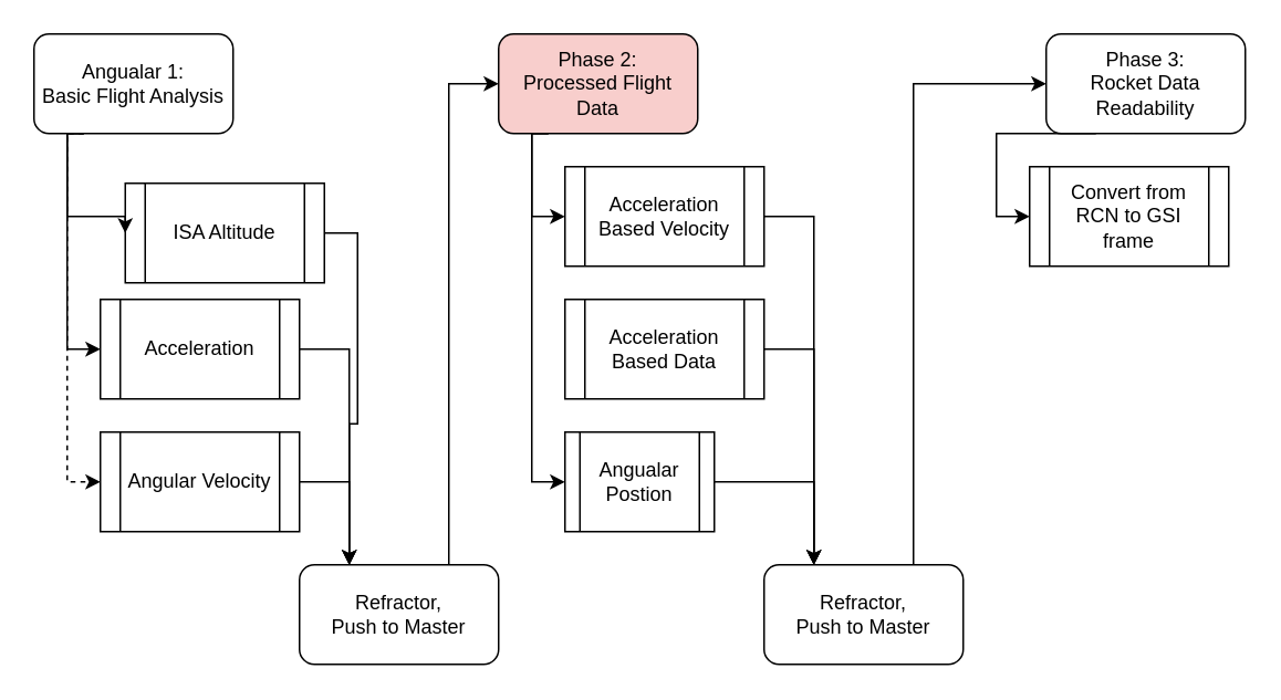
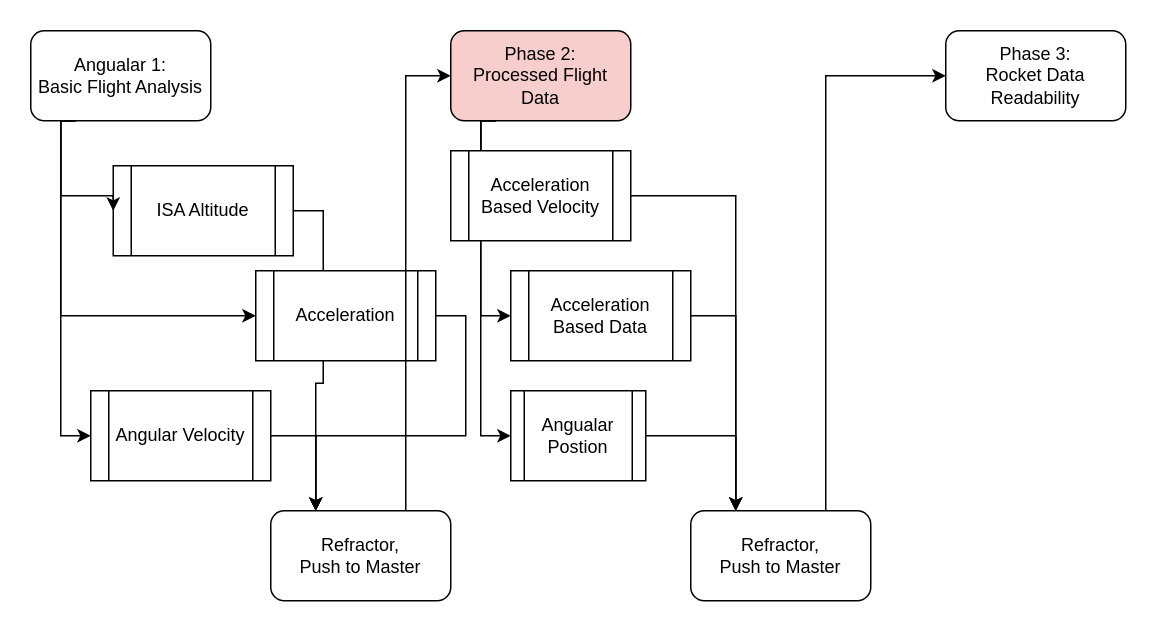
  <mxCell id="0" />
  <mxCell id="1" parent="0" />
  <mxCell id="2" style="edgeStyle=orthogonalEdgeStyle;rounded=0;orthogonalLoop=1;jettySize=auto;html=1;exitX=1;exitY=0.5;exitDx=0;exitDy=0;entryX=0.25;entryY=0;entryDx=0;entryDy=0;" edge="1" parent="1" source="3" target="26"><mxGeometry relative="1" as="geometry" /></mxCell>
  <mxCell id="3" value="ISA Altitude" style="shape=process;whiteSpace=wrap;html=1;backgroundOutline=1;" vertex="1" parent="1"><mxGeometry x="75" y="110" width="120" height="60" as="geometry" /></mxCell>
  <mxCell id="4" style="edgeStyle=orthogonalEdgeStyle;rounded=0;orthogonalLoop=1;jettySize=auto;html=1;exitX=1;exitY=0.5;exitDx=0;exitDy=0;entryX=0.25;entryY=0;entryDx=0;entryDy=0;" edge="1" parent="1" source="5" target="26"><mxGeometry relative="1" as="geometry" /></mxCell>
- <mxCell id="5" value="Acceleration" style="shape=process;whiteSpace=wrap;html=1;backgroundOutline=1;" vertex="1" parent="1"><mxGeometry x="60" y="180" width="120" height="60" as="geometry" /></mxCell>
+ <mxCell id="5" value="Acceleration" style="shape=process;whiteSpace=wrap;html=1;backgroundOutline=1;" vertex="1" parent="1"><mxGeometry x="170" y="180" width="120" height="60" as="geometry" /></mxCell>
  <mxCell id="6" style="edgeStyle=orthogonalEdgeStyle;rounded=0;orthogonalLoop=1;jettySize=auto;html=1;exitX=1;exitY=0.5;exitDx=0;exitDy=0;entryX=0.25;entryY=0;entryDx=0;entryDy=0;" edge="1" parent="1" source="7" target="26"><mxGeometry relative="1" as="geometry" /></mxCell>
  <mxCell id="7" value="Angular Velocity" style="shape=process;whiteSpace=wrap;html=1;backgroundOutline=1;" vertex="1" parent="1"><mxGeometry x="60" y="260" width="120" height="60" as="geometry" /></mxCell>
  <mxCell id="8" style="edgeStyle=orthogonalEdgeStyle;rounded=0;orthogonalLoop=1;jettySize=auto;html=1;exitX=0.25;exitY=1;exitDx=0;exitDy=0;entryX=0;entryY=0.5;entryDx=0;entryDy=0;" edge="1" parent="1" source="11" target="3"><mxGeometry relative="1" as="geometry"><Array as="points"><mxPoint x="40" y="80" /><mxPoint x="40" y="130" /></Array></mxGeometry></mxCell>
  <mxCell id="9" style="edgeStyle=orthogonalEdgeStyle;rounded=0;orthogonalLoop=1;jettySize=auto;html=1;exitX=0.25;exitY=1;exitDx=0;exitDy=0;entryX=0;entryY=0.5;entryDx=0;entryDy=0;" edge="1" parent="1" source="11" target="5"><mxGeometry relative="1" as="geometry"><Array as="points"><mxPoint x="40" y="80" /><mxPoint x="40" y="210" /></Array></mxGeometry></mxCell>
- <mxCell id="10" style="edgeStyle=orthogonalEdgeStyle;rounded=0;orthogonalLoop=1;jettySize=auto;html=1;exitX=0.25;exitY=1;exitDx=0;exitDy=0;entryX=0;entryY=0.5;entryDx=0;entryDy=0;dashed=1;" edge="1" parent="1" source="11" target="7"><mxGeometry relative="1" as="geometry"><Array as="points"><mxPoint x="40" y="80" /><mxPoint x="40" y="290" /></Array></mxGeometry></mxCell>
+ <mxCell id="10" style="edgeStyle=orthogonalEdgeStyle;rounded=0;orthogonalLoop=1;jettySize=auto;html=1;exitX=0.25;exitY=1;exitDx=0;exitDy=0;entryX=0;entryY=0.5;entryDx=0;entryDy=0;" edge="1" parent="1" source="11" target="7"><mxGeometry relative="1" as="geometry"><Array as="points"><mxPoint x="40" y="80" /><mxPoint x="40" y="290" /></Array></mxGeometry></mxCell>
  <mxCell id="11" value="Angualar 1:&lt;br&gt;Basic Flight Analysis" style="rounded=1;whiteSpace=wrap;html=1;" vertex="1" parent="1"><mxGeometry x="20" y="20" width="120" height="60" as="geometry" /></mxCell>
  <mxCell id="12" style="edgeStyle=orthogonalEdgeStyle;rounded=0;orthogonalLoop=1;jettySize=auto;html=1;exitX=0.25;exitY=1;exitDx=0;exitDy=0;entryX=0;entryY=0.5;entryDx=0;entryDy=0;" edge="1" parent="1" source="15" target="17"><mxGeometry relative="1" as="geometry"><Array as="points"><mxPoint x="320" y="80" /><mxPoint x="320" y="130" /></Array></mxGeometry></mxCell>
+ <mxCell id="13" style="edgeStyle=orthogonalEdgeStyle;rounded=0;orthogonalLoop=1;jettySize=auto;html=1;exitX=0.25;exitY=1;exitDx=0;exitDy=0;entryX=0;entryY=0.5;entryDx=0;entryDy=0;" edge="1" parent="1" source="15" target="19"><mxGeometry relative="1" as="geometry"><Array as="points"><mxPoint x="320" y="80" /><mxPoint x="320" y="210" /></Array></mxGeometry></mxCell>
  <mxCell id="14" style="edgeStyle=orthogonalEdgeStyle;rounded=0;orthogonalLoop=1;jettySize=auto;html=1;exitX=0.25;exitY=1;exitDx=0;exitDy=0;entryX=0;entryY=0.5;entryDx=0;entryDy=0;" edge="1" parent="1" source="15" target="21"><mxGeometry relative="1" as="geometry"><Array as="points"><mxPoint x="320" y="80" /><mxPoint x="320" y="290" /></Array></mxGeometry></mxCell>
  <mxCell id="15" value="Phase 2:&lt;br&gt;Processed Flight Data" style="rounded=1;whiteSpace=wrap;html=1;fillColor=#f8cecc;" vertex="1" parent="1"><mxGeometry x="300" y="20" width="120" height="60" as="geometry" /></mxCell>
  <mxCell id="16" style="edgeStyle=orthogonalEdgeStyle;rounded=0;orthogonalLoop=1;jettySize=auto;html=1;exitX=1;exitY=0.5;exitDx=0;exitDy=0;entryX=0.25;entryY=0;entryDx=0;entryDy=0;" edge="1" parent="1" source="17" target="28"><mxGeometry relative="1" as="geometry" /></mxCell>
- <mxCell id="17" value="Acceleration Based Velocity" style="shape=process;whiteSpace=wrap;html=1;backgroundOutline=1;" vertex="1" parent="1"><mxGeometry x="340" y="100" width="120" height="60" as="geometry" /></mxCell>
+ <mxCell id="17" value="Acceleration Based Velocity" style="shape=process;whiteSpace=wrap;html=1;backgroundOutline=1;" vertex="1" parent="1"><mxGeometry x="300" y="100" width="120" height="60" as="geometry" /></mxCell>
  <mxCell id="18" style="edgeStyle=orthogonalEdgeStyle;rounded=0;orthogonalLoop=1;jettySize=auto;html=1;exitX=1;exitY=0.5;exitDx=0;exitDy=0;entryX=0.25;entryY=0;entryDx=0;entryDy=0;" edge="1" parent="1" source="19" target="28"><mxGeometry relative="1" as="geometry" /></mxCell>
  <mxCell id="19" value="Acceleration Based Data" style="shape=process;whiteSpace=wrap;html=1;backgroundOutline=1;" vertex="1" parent="1"><mxGeometry x="340" y="180" width="120" height="60" as="geometry" /></mxCell>
  <mxCell id="20" style="edgeStyle=orthogonalEdgeStyle;rounded=0;orthogonalLoop=1;jettySize=auto;html=1;exitX=1;exitY=0.5;exitDx=0;exitDy=0;entryX=0.25;entryY=0;entryDx=0;entryDy=0;" edge="1" parent="1" source="21" target="28"><mxGeometry relative="1" as="geometry" /></mxCell>
  <mxCell id="21" value="Angualar Postion" style="shape=process;whiteSpace=wrap;html=1;backgroundOutline=1;" vertex="1" parent="1"><mxGeometry x="340" y="260" width="90" height="60" as="geometry" /></mxCell>
- <mxCell id="22" style="edgeStyle=orthogonalEdgeStyle;rounded=0;orthogonalLoop=1;jettySize=auto;html=1;exitX=0.25;exitY=1;exitDx=0;exitDy=0;entryX=0;entryY=0.5;entryDx=0;entryDy=0;" edge="1" parent="1" source="23" target="24"><mxGeometry relative="1" as="geometry"><Array as="points"><mxPoint x="600" y="80" /><mxPoint x="600" y="130" /></Array></mxGeometry></mxCell>
  <mxCell id="23" value="Phase 3:&lt;br&gt;Rocket Data Readability" style="rounded=1;whiteSpace=wrap;html=1;" vertex="1" parent="1"><mxGeometry x="630" y="20" width="120" height="60" as="geometry" /></mxCell>
- <mxCell id="24" value="Convert from RCN to GSI frame" style="shape=process;whiteSpace=wrap;html=1;backgroundOutline=1;" vertex="1" parent="1"><mxGeometry x="620" y="100" width="120" height="60" as="geometry" /></mxCell>
  <mxCell id="25" style="edgeStyle=orthogonalEdgeStyle;rounded=0;orthogonalLoop=1;jettySize=auto;html=1;exitX=0.75;exitY=0;exitDx=0;exitDy=0;entryX=0;entryY=0.5;entryDx=0;entryDy=0;" edge="1" parent="1" source="26" target="15"><mxGeometry relative="1" as="geometry" /></mxCell>
  <mxCell id="26" value="Refractor,&lt;br&gt;Push to Master" style="rounded=1;whiteSpace=wrap;html=1;" vertex="1" parent="1"><mxGeometry x="180" y="340" width="120" height="60" as="geometry" /></mxCell>
  <mxCell id="27" style="edgeStyle=orthogonalEdgeStyle;rounded=0;orthogonalLoop=1;jettySize=auto;html=1;exitX=0.75;exitY=0;exitDx=0;exitDy=0;entryX=0;entryY=0.5;entryDx=0;entryDy=0;" edge="1" parent="1" source="28" target="23"><mxGeometry relative="1" as="geometry" /></mxCell>
  <mxCell id="28" value="Refractor,&lt;br&gt;Push to Master" style="rounded=1;whiteSpace=wrap;html=1;" vertex="1" parent="1"><mxGeometry x="460" y="340" width="120" height="60" as="geometry" /></mxCell>
